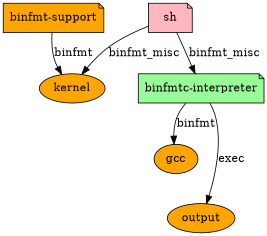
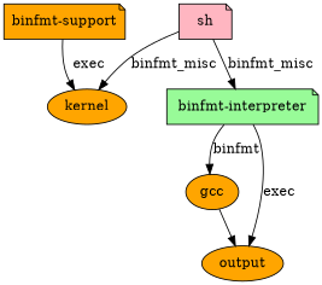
  digraph {
    mindist=1
    node [fillcolor=orange shape=ellipse style=filled]
    kernel
    "binfmt-support" [shape=note]
-   "binfmtc-interpreter" [fillcolor=palegreen shape=note]
+   "binfmtc-interpreter" [fillcolor=palegreen shape=note label="binfmt-interpreter"]
    gcc
    output
    sh [fillcolor=lightpink shape=note]
-   "binfmt-support" -> kernel [label=binfmt]
+   "binfmt-support" -> kernel [label=exec]
    "binfmtc-interpreter" -> gcc [label=binfmt]
    "binfmtc-interpreter" -> output [label=exec]
+   gcc -> output
    sh -> kernel [label=binfmt_misc]
    sh -> "binfmtc-interpreter" [label=binfmt_misc]
  }
